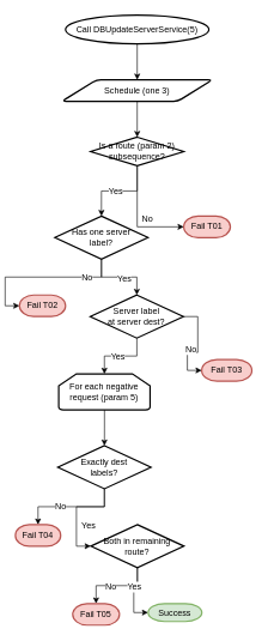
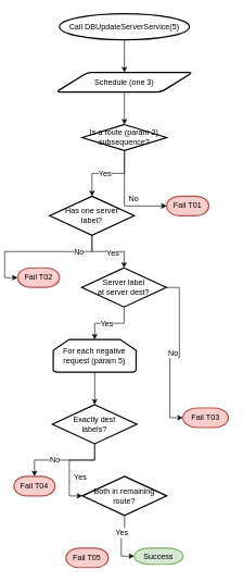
  <mxCell id="0" />
  <mxCell id="1" parent="0" />
  <mxCell id="2" style="edgeStyle=orthogonalEdgeStyle;rounded=0;orthogonalLoop=1;jettySize=auto;html=1;entryX=0.5;entryY=0;entryDx=0;entryDy=0;entryPerimeter=0;" parent="1" source="3" target="10" edge="1"><mxGeometry relative="1" as="geometry" /></mxCell>
  <mxCell id="3" value="Schedule (one 3)" style="shape=parallelogram;html=1;strokeWidth=2;perimeter=parallelogramPerimeter;whiteSpace=wrap;rounded=1;arcSize=12;size=0.23;" parent="1" vertex="1"><mxGeometry x="85" y="110" width="210" height="30" as="geometry" /></mxCell>
  <mxCell id="4" style="edgeStyle=orthogonalEdgeStyle;rounded=0;orthogonalLoop=1;jettySize=auto;html=1;exitX=0.5;exitY=1;exitDx=0;exitDy=0;exitPerimeter=0;entryX=0.5;entryY=0;entryDx=0;entryDy=0;" parent="1" source="5" target="3" edge="1"><mxGeometry relative="1" as="geometry" /></mxCell>
  <mxCell id="5" value="Call DBUpdateServerService(5)" style="strokeWidth=2;html=1;shape=mxgraph.flowchart.start_2;whiteSpace=wrap;" parent="1" vertex="1"><mxGeometry x="90" y="20" width="200" height="40" as="geometry" /></mxCell>
  <mxCell id="6" style="edgeStyle=orthogonalEdgeStyle;rounded=0;orthogonalLoop=1;jettySize=auto;html=1;entryX=0.5;entryY=0;entryDx=0;entryDy=0;entryPerimeter=0;" parent="1" source="10" target="16" edge="1"><mxGeometry relative="1" as="geometry" /></mxCell>
  <mxCell id="7" value="Yes" style="text;html=1;align=center;verticalAlign=middle;resizable=0;points=[];;labelBackgroundColor=#ffffff;" parent="6" vertex="1" connectable="0"><mxGeometry x="0.096" relative="1" as="geometry"><mxPoint as="offset" /></mxGeometry></mxCell>
  <mxCell id="8" style="edgeStyle=orthogonalEdgeStyle;rounded=0;orthogonalLoop=1;jettySize=auto;html=1;entryX=0;entryY=0.5;entryDx=0;entryDy=0;entryPerimeter=0;" parent="1" source="10" target="11" edge="1"><mxGeometry relative="1" as="geometry" /></mxCell>
  <mxCell id="9" value="No" style="text;html=1;align=center;verticalAlign=middle;resizable=0;points=[];;labelBackgroundColor=#ffffff;" parent="8" vertex="1" connectable="0"><mxGeometry x="0.003" y="14" relative="1" as="geometry"><mxPoint x="-0.2" y="-1.2" as="offset" /></mxGeometry></mxCell>
  <mxCell id="10" value="&lt;div&gt;Is a route (param 2) subsequence?&lt;br&gt;&lt;/div&gt;" style="strokeWidth=2;html=1;shape=mxgraph.flowchart.decision;whiteSpace=wrap;" parent="1" vertex="1"><mxGeometry x="125" y="190" width="130" height="40" as="geometry" /></mxCell>
  <mxCell id="11" value="Fail T01" style="strokeWidth=2;html=1;shape=mxgraph.flowchart.terminator;whiteSpace=wrap;fillColor=#f8cecc;strokeColor=#b85450;" parent="1" vertex="1"><mxGeometry x="254.94" y="300" width="65.06" height="30" as="geometry" /></mxCell>
  <mxCell id="12" style="edgeStyle=orthogonalEdgeStyle;rounded=0;orthogonalLoop=1;jettySize=auto;html=1;entryX=0.5;entryY=0;entryDx=0;entryDy=0;entryPerimeter=0;" parent="1" source="16" target="22" edge="1"><mxGeometry relative="1" as="geometry" /></mxCell>
  <mxCell id="13" value="Yes" style="text;html=1;align=center;verticalAlign=middle;resizable=0;points=[];;labelBackgroundColor=#ffffff;" parent="12" vertex="1" connectable="0"><mxGeometry x="0.121" y="-1" relative="1" as="geometry"><mxPoint as="offset" /></mxGeometry></mxCell>
  <mxCell id="14" style="edgeStyle=orthogonalEdgeStyle;rounded=0;orthogonalLoop=1;jettySize=auto;html=1;entryX=0;entryY=0.5;entryDx=0;entryDy=0;entryPerimeter=0;" parent="1" source="16" target="17" edge="1"><mxGeometry relative="1" as="geometry" /></mxCell>
  <mxCell id="15" value="No" style="text;html=1;align=center;verticalAlign=middle;resizable=0;points=[];;labelBackgroundColor=#ffffff;" parent="14" vertex="1" connectable="0"><mxGeometry x="0.129" relative="1" as="geometry"><mxPoint x="78.6" as="offset" /></mxGeometry></mxCell>
  <mxCell id="16" value="&lt;div&gt;Has one server &lt;br&gt;&lt;/div&gt;&lt;div&gt;label?&lt;br&gt;&lt;/div&gt;" style="strokeWidth=2;html=1;shape=mxgraph.flowchart.decision;whiteSpace=wrap;" parent="1" vertex="1"><mxGeometry x="75.06" y="300" width="130" height="60" as="geometry" /></mxCell>
  <mxCell id="17" value="Fail T02" style="strokeWidth=2;html=1;shape=mxgraph.flowchart.terminator;whiteSpace=wrap;fillColor=#f8cecc;strokeColor=#b85450;" parent="1" vertex="1"><mxGeometry x="25.66" y="410" width="64.34" height="30" as="geometry" /></mxCell>
  <mxCell id="18" style="edgeStyle=orthogonalEdgeStyle;rounded=0;orthogonalLoop=1;jettySize=auto;html=1;entryX=0.5;entryY=0;entryDx=0;entryDy=0;entryPerimeter=0;" parent="1" source="22" target="25" edge="1"><mxGeometry relative="1" as="geometry" /></mxCell>
  <mxCell id="19" value="Yes" style="text;html=1;align=center;verticalAlign=middle;resizable=0;points=[];;labelBackgroundColor=#ffffff;" parent="18" vertex="1" connectable="0"><mxGeometry x="0.101" y="1" relative="1" as="geometry"><mxPoint as="offset" /></mxGeometry></mxCell>
  <mxCell id="20" style="edgeStyle=orthogonalEdgeStyle;rounded=0;orthogonalLoop=1;jettySize=auto;html=1;entryX=0;entryY=0.5;entryDx=0;entryDy=0;entryPerimeter=0;" parent="1" source="22" target="23" edge="1"><mxGeometry relative="1" as="geometry" /></mxCell>
  <mxCell id="21" value="No" style="text;html=1;align=center;verticalAlign=middle;resizable=0;points=[];;labelBackgroundColor=#ffffff;" parent="20" vertex="1" connectable="0"><mxGeometry x="-0.117" y="20" relative="1" as="geometry"><mxPoint x="-29.67" y="8.87" as="offset" /></mxGeometry></mxCell>
  <mxCell id="22" value="&lt;div&gt;Server label&lt;/div&gt;&lt;div&gt;at server dest?&lt;br&gt;&lt;/div&gt;" style="strokeWidth=2;html=1;shape=mxgraph.flowchart.decision;whiteSpace=wrap;" parent="1" vertex="1"><mxGeometry x="124.46" y="410" width="130" height="60" as="geometry" /></mxCell>
- <mxCell id="23" value="Fail T03" style="strokeWidth=2;html=1;shape=mxgraph.flowchart.terminator;whiteSpace=wrap;fillColor=#f8cecc;strokeColor=#b85450;" parent="1" vertex="1"><mxGeometry x="280" y="500" width="70" height="30" as="geometry" /></mxCell>
+ <mxCell id="23" value="Fail T03" style="strokeWidth=2;html=1;shape=mxgraph.flowchart.terminator;whiteSpace=wrap;fillColor=#f8cecc;strokeColor=#b85450;" parent="1" vertex="1"><mxGeometry x="280" y="625" width="70" height="30" as="geometry" /></mxCell>
  <mxCell id="24" style="edgeStyle=orthogonalEdgeStyle;rounded=0;orthogonalLoop=1;jettySize=auto;html=1;entryX=0.5;entryY=0;entryDx=0;entryDy=0;entryPerimeter=0;" parent="1" source="25" target="30" edge="1"><mxGeometry relative="1" as="geometry"><mxPoint x="143.833" y="619.667" as="targetPoint" /></mxGeometry></mxCell>
  <mxCell id="25" value="For each negative request (param 5)" style="strokeWidth=2;html=1;shape=mxgraph.flowchart.loop_limit;whiteSpace=wrap;" parent="1" vertex="1"><mxGeometry x="80.46" y="520" width="127.5" height="50" as="geometry" /></mxCell>
  <mxCell id="26" style="edgeStyle=orthogonalEdgeStyle;rounded=0;orthogonalLoop=1;jettySize=auto;html=1;entryX=0.5;entryY=0;entryDx=0;entryDy=0;entryPerimeter=0;" parent="1" source="30" target="36" edge="1"><mxGeometry relative="1" as="geometry"><mxPoint x="-45.333" y="839.667" as="targetPoint" /></mxGeometry></mxCell>
  <mxCell id="27" value="Yes" style="text;html=1;align=center;verticalAlign=middle;resizable=0;points=[];;labelBackgroundColor=#ffffff;" parent="26" vertex="1" connectable="0"><mxGeometry x="-0.6" relative="1" as="geometry"><mxPoint x="-19.1" y="25.33" as="offset" /></mxGeometry></mxCell>
  <mxCell id="28" style="edgeStyle=orthogonalEdgeStyle;rounded=0;orthogonalLoop=1;jettySize=auto;html=1;exitX=0.5;exitY=1;exitDx=0;exitDy=0;exitPerimeter=0;entryX=0;entryY=0.5;entryDx=0;entryDy=0;entryPerimeter=0;" parent="1" source="30" target="35" edge="1"><mxGeometry relative="1" as="geometry" /></mxCell>
  <mxCell id="29" value="No" style="text;html=1;align=center;verticalAlign=middle;resizable=0;points=[];;labelBackgroundColor=#ffffff;" parent="28" vertex="1" connectable="0"><mxGeometry x="-0.452" y="-1" relative="1" as="geometry"><mxPoint x="-48.6" as="offset" /></mxGeometry></mxCell>
  <mxCell id="30" value="&lt;div&gt;Exactly dest&lt;br&gt;&lt;/div&gt;&lt;div&gt;labels?&lt;br&gt;&lt;/div&gt;" style="strokeWidth=2;html=1;shape=mxgraph.flowchart.decision;whiteSpace=wrap;" parent="1" vertex="1"><mxGeometry x="79.21" y="620" width="130" height="60" as="geometry" /></mxCell>
- <mxCell id="31" style="edgeStyle=orthogonalEdgeStyle;rounded=0;orthogonalLoop=1;jettySize=auto;html=1;entryX=0.5;entryY=0;entryDx=0;entryDy=0;entryPerimeter=0;" parent="1" source="35" target="38" edge="1"><mxGeometry relative="1" as="geometry"><mxPoint x="144.667" y="839.667" as="targetPoint" /></mxGeometry></mxCell>
- <mxCell id="32" value="No" style="text;html=1;align=center;verticalAlign=middle;resizable=0;points=[];;labelBackgroundColor=#ffffff;" parent="31" vertex="1" connectable="0"><mxGeometry x="0.167" y="1" relative="1" as="geometry"><mxPoint as="offset" /></mxGeometry></mxCell>
  <mxCell id="33" style="edgeStyle=orthogonalEdgeStyle;rounded=0;orthogonalLoop=1;jettySize=auto;html=1;entryX=0;entryY=0.5;entryDx=0;entryDy=0;entryPerimeter=0;" parent="1" source="35" target="37" edge="1"><mxGeometry relative="1" as="geometry"><mxPoint x="258.833" y="854.667" as="targetPoint" /></mxGeometry></mxCell>
  <mxCell id="34" value="Yes" style="text;html=1;align=center;verticalAlign=middle;resizable=0;points=[];;labelBackgroundColor=#ffffff;" parent="33" vertex="1" connectable="0"><mxGeometry x="-0.291" relative="1" as="geometry"><mxPoint as="offset" /></mxGeometry></mxCell>
  <mxCell id="35" value="&lt;div&gt;Both in remaining route?&lt;br&gt;&lt;/div&gt;" style="strokeWidth=2;html=1;shape=mxgraph.flowchart.decision;whiteSpace=wrap;" parent="1" vertex="1"><mxGeometry x="125.21" y="730" width="130" height="60" as="geometry" /></mxCell>
  <mxCell id="36" value="Fail T04" style="strokeWidth=2;html=1;shape=mxgraph.flowchart.terminator;whiteSpace=wrap;fillColor=#f8cecc;strokeColor=#b85450;" parent="1" vertex="1"><mxGeometry x="20" y="730" width="63.21" height="30" as="geometry" /></mxCell>
  <mxCell id="37" value="Success" style="strokeWidth=2;html=1;shape=mxgraph.flowchart.terminator;whiteSpace=wrap;fillColor=#d5e8d4;strokeColor=#82b366;" parent="1" vertex="1"><mxGeometry x="205.21" y="840" width="75" height="25" as="geometry" /></mxCell>
  <mxCell id="38" value="Fail T05" style="strokeWidth=2;html=1;shape=mxgraph.flowchart.terminator;whiteSpace=wrap;fillColor=#f8cecc;strokeColor=#b85450;" parent="1" vertex="1"><mxGeometry x="100" y="840" width="65.21" height="30" as="geometry" /></mxCell>
